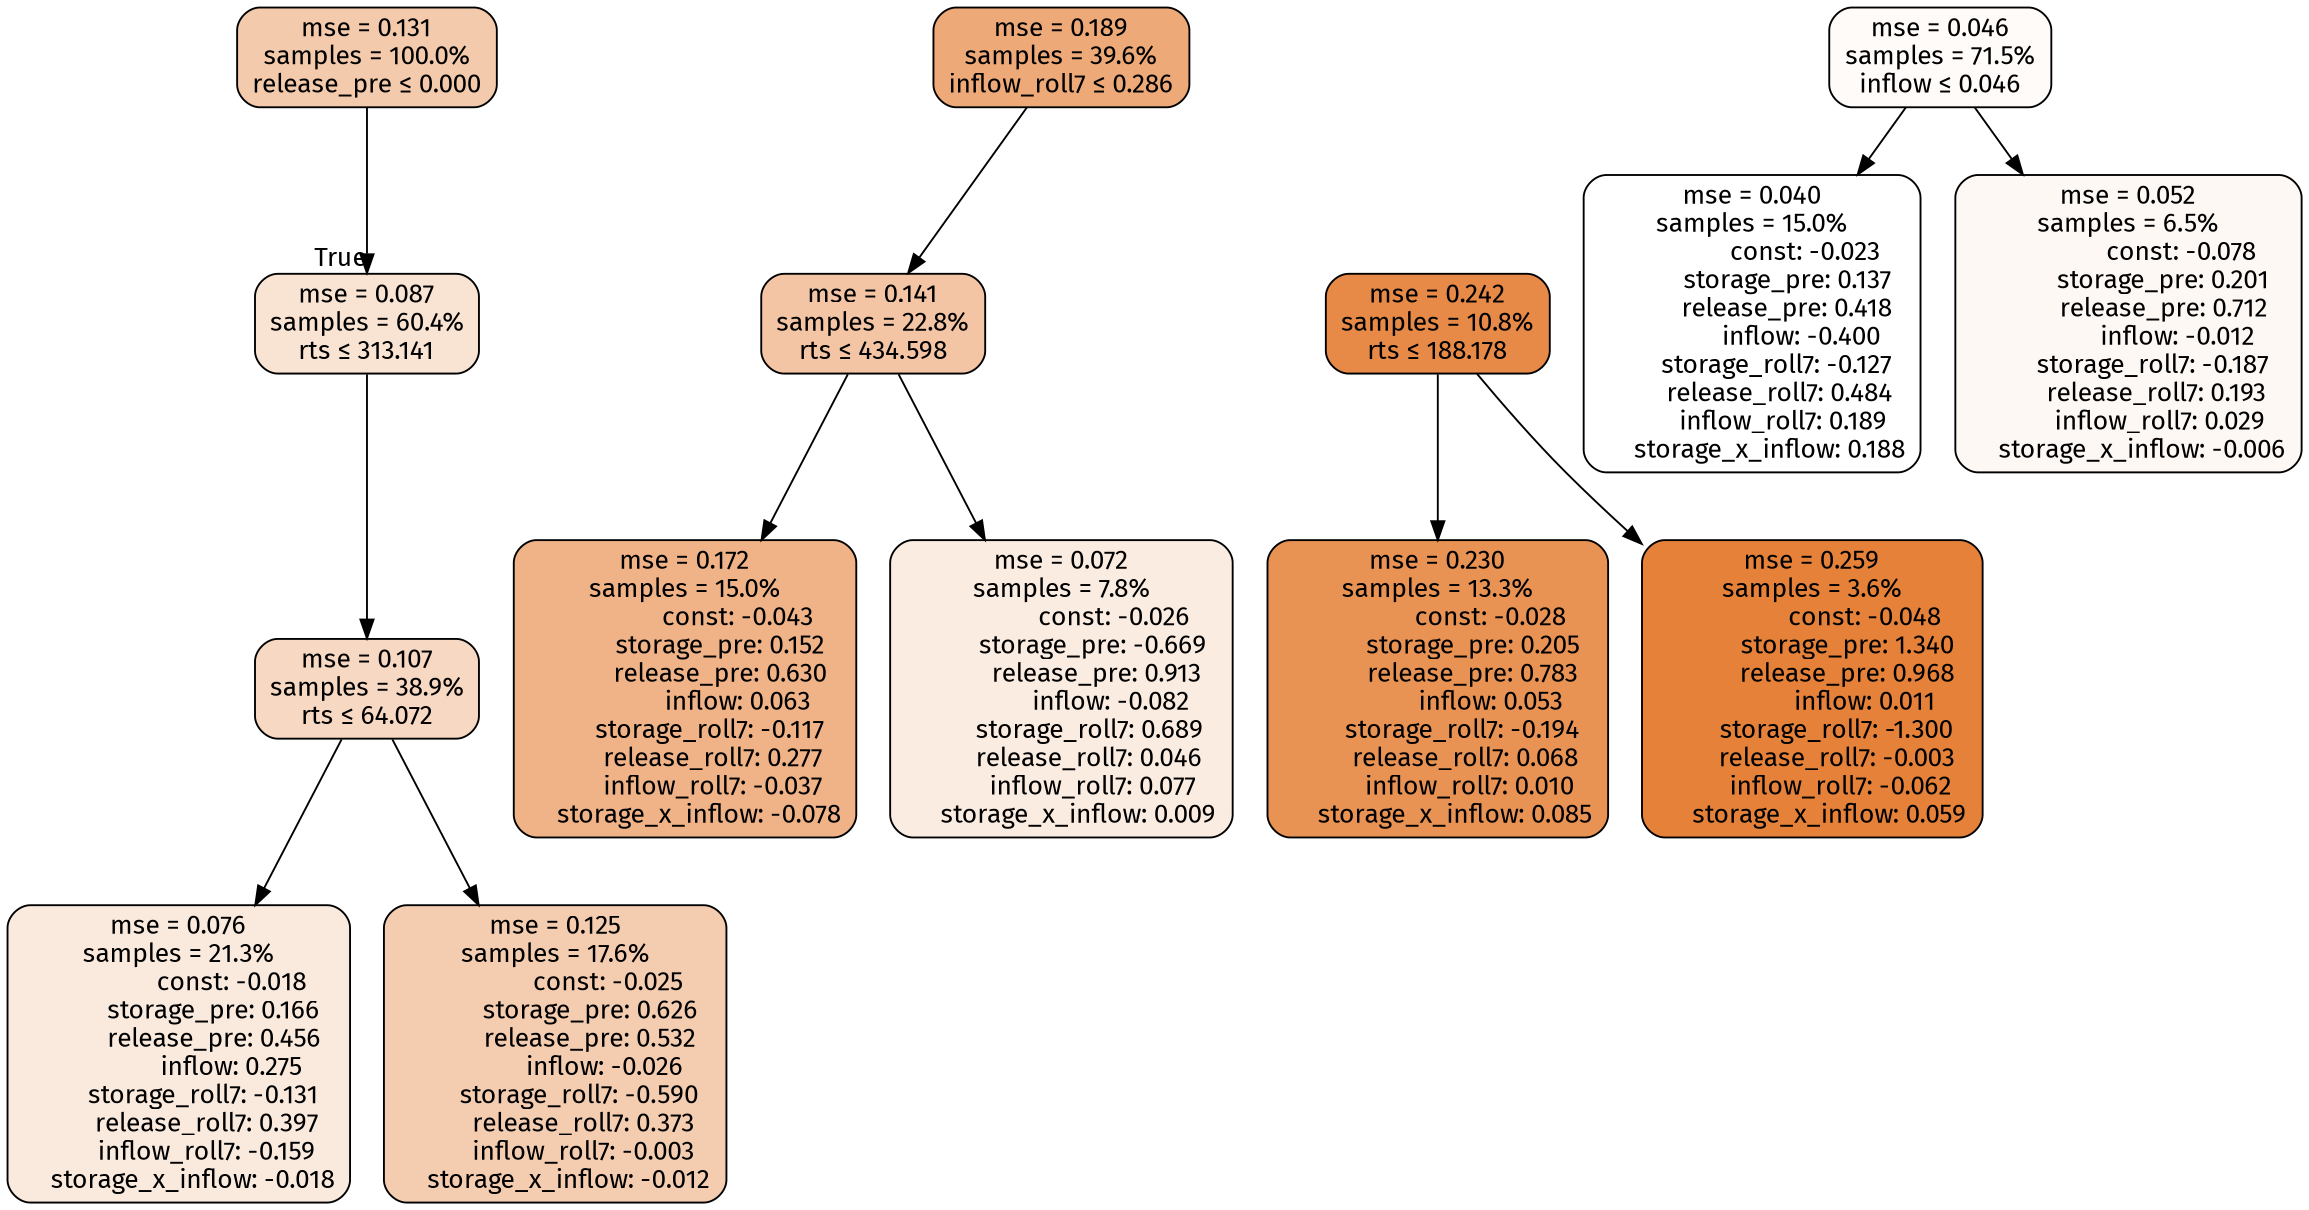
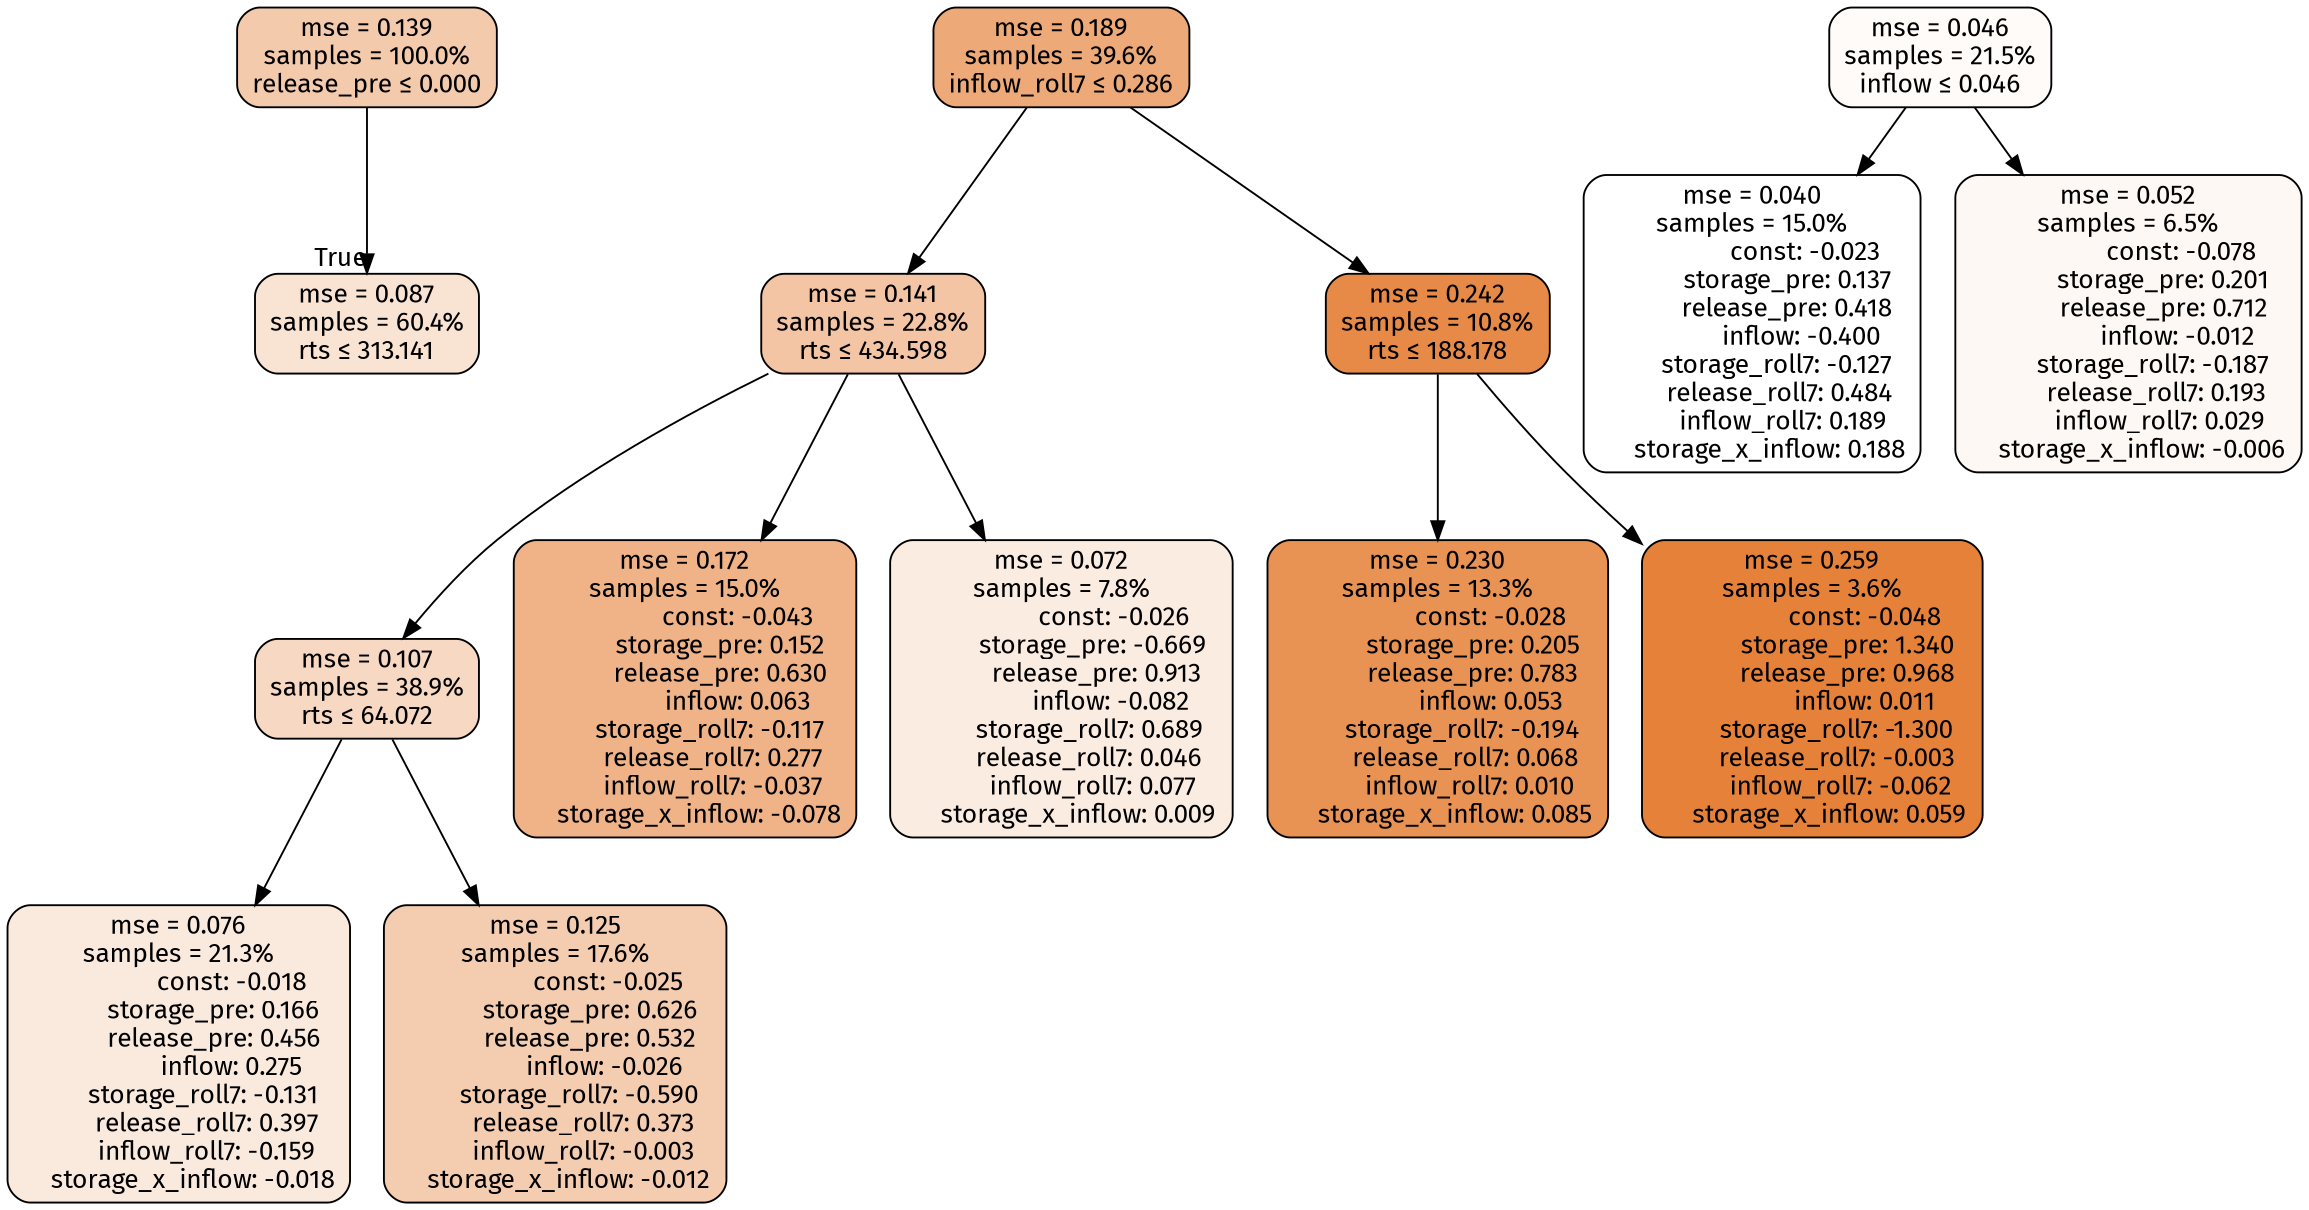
  digraph {
    fontname="Fira Sans"
    node [color=black fontname="Fira Sans" shape=rectangle style="filled, rounded"]
    edge [fontname="Fira Sans"]
-   n1 [fillcolor="#f4caac" label="mse = 0.131\nsamples = 100.0%\nrelease_pre &le; 0.000"]
+   n1 [fillcolor="#f4caac" label="mse = 0.139\nsamples = 100.0%\nrelease_pre &le; 0.000"]
    n2 [fillcolor="#f9e4d4" label="mse = 0.087\nsamples = 60.4%\nrts &le; 313.141"]
    n3 [fillcolor="#f7d8c2" label="mse = 0.107\nsamples = 38.9%\nrts &le; 64.072"]
    n4 [fillcolor="#eda978" label="mse = 0.189\nsamples = 39.6%\ninflow_roll7 &le; 0.286"]
    n5 [fillcolor="#f3c5a4" label="mse = 0.141\nsamples = 22.8%\nrts &le; 434.598"]
    n6 [fillcolor="#e78a48" label="mse = 0.242\nsamples = 10.8%\nrts &le; 188.178"]
    n7 [fillcolor="#faeade" label="mse = 0.076\nsamples = 21.3%\n               const: -0.018\n          storage_pre: 0.166\n          release_pre: 0.456\n               inflow: 0.275\n       storage_roll7: -0.131\n        release_roll7: 0.397\n        inflow_roll7: -0.159\n    storage_x_inflow: -0.018"]
    n8 [fillcolor="#f4cdb1" label="mse = 0.125\nsamples = 17.6%\n               const: -0.025\n          storage_pre: 0.626\n          release_pre: 0.532\n              inflow: -0.026\n       storage_roll7: -0.590\n        release_roll7: 0.373\n        inflow_roll7: -0.003\n    storage_x_inflow: -0.012"]
-   n9 [fillcolor="#fefbf9" label="mse = 0.046\nsamples = 71.5%\ninflow &le; 0.046"]
+   n9 [fillcolor="#fefbf9" label="mse = 0.046\nsamples = 21.5%\ninflow &le; 0.046"]
    n10 [fillcolor="#ffffff" label="mse = 0.040\nsamples = 15.0%\n               const: -0.023\n          storage_pre: 0.137\n          release_pre: 0.418\n              inflow: -0.400\n       storage_roll7: -0.127\n        release_roll7: 0.484\n         inflow_roll7: 0.189\n     storage_x_inflow: 0.188"]
    n11 [fillcolor="#fdf8f4" label="mse = 0.052\nsamples = 6.5%\n               const: -0.078\n          storage_pre: 0.201\n          release_pre: 0.712\n              inflow: -0.012\n       storage_roll7: -0.187\n        release_roll7: 0.193\n         inflow_roll7: 0.029\n    storage_x_inflow: -0.006"]
    n12 [fillcolor="#efb387" label="mse = 0.172\nsamples = 15.0%\n               const: -0.043\n          storage_pre: 0.152\n          release_pre: 0.630\n               inflow: 0.063\n       storage_roll7: -0.117\n        release_roll7: 0.277\n        inflow_roll7: -0.037\n    storage_x_inflow: -0.078"]
    n13 [fillcolor="#fbece1" label="mse = 0.072\nsamples = 7.8%\n               const: -0.026\n         storage_pre: -0.669\n          release_pre: 0.913\n              inflow: -0.082\n        storage_roll7: 0.689\n        release_roll7: 0.046\n         inflow_roll7: 0.077\n     storage_x_inflow: 0.009"]
    n14 [fillcolor="#e89253" label="mse = 0.230\nsamples = 13.3%\n               const: -0.028\n          storage_pre: 0.205\n          release_pre: 0.783\n               inflow: 0.053\n       storage_roll7: -0.194\n        release_roll7: 0.068\n         inflow_roll7: 0.010\n     storage_x_inflow: 0.085"]
    n15 [fillcolor="#e58139" label="mse = 0.259\nsamples = 3.6%\n               const: -0.048\n          storage_pre: 1.340\n          release_pre: 0.968\n               inflow: 0.011\n       storage_roll7: -1.300\n       release_roll7: -0.003\n        inflow_roll7: -0.062\n     storage_x_inflow: 0.059"]
    n1 -> n2 [headlabel=True labelangle=45 labeldistance=2.5]
-   n2 -> n3
+   n5 -> n3
    n3 -> n7
    n3 -> n8
    n4 -> n5
+   n4 -> n6
    n5 -> n12
    n5 -> n13
    n6 -> n14
    n6 -> n15
    n9 -> n10
    n9 -> n11
  }
